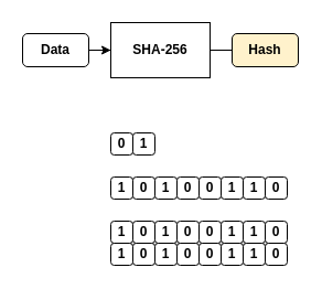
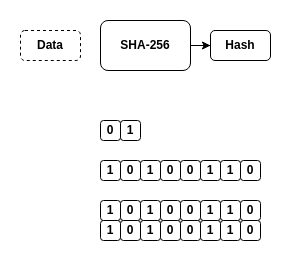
  <mxCell id="0" />
  <mxCell id="1" parent="0" />
- <mxCell id="2" value="" style="edgeStyle=orthogonalEdgeStyle;rounded=0;orthogonalLoop=1;jettySize=auto;html=1;endArrow=none;" edge="1" parent="1" source="3" target="6"><mxGeometry relative="1" as="geometry" /></mxCell>
- <mxCell id="3" value="SHA-256" style="whiteSpace=wrap;html=1;fontStyle=1;rounded=0;" parent="1" vertex="1"><mxGeometry x="100" y="20" width="90" height="50" as="geometry" /></mxCell>
- <mxCell id="4" value="" style="edgeStyle=orthogonalEdgeStyle;rounded=0;orthogonalLoop=1;jettySize=auto;html=1;" edge="1" parent="1" source="5" target="3"><mxGeometry relative="1" as="geometry" /></mxCell>
- <mxCell id="5" value="Data" style="rounded=1;whiteSpace=wrap;html=1;fontStyle=1" parent="1" vertex="1"><mxGeometry x="20" y="30" width="60" height="30" as="geometry" /></mxCell>
- <mxCell id="6" value="Hash" style="rounded=1;whiteSpace=wrap;html=1;fontStyle=1;fillColor=#fff2cc;" parent="1" vertex="1"><mxGeometry x="210" y="30" width="60" height="30" as="geometry" /></mxCell>
+ <mxCell id="2" value="" style="edgeStyle=orthogonalEdgeStyle;rounded=0;orthogonalLoop=1;jettySize=auto;html=1;" edge="1" parent="1" source="3" target="6"><mxGeometry relative="1" as="geometry" /></mxCell>
+ <mxCell id="3" value="SHA-256" style="rounded=1;whiteSpace=wrap;html=1;fontStyle=1" parent="1" vertex="1"><mxGeometry x="100" y="20" width="90" height="50" as="geometry" /></mxCell>
+ <mxCell id="5" value="Data" style="rounded=1;whiteSpace=wrap;html=1;fontStyle=1;dashed=1;" parent="1" vertex="1"><mxGeometry x="20" y="30" width="60" height="30" as="geometry" /></mxCell>
+ <mxCell id="6" value="Hash" style="rounded=1;whiteSpace=wrap;html=1;fontStyle=1" parent="1" vertex="1"><mxGeometry x="210" y="30" width="60" height="30" as="geometry" /></mxCell>
  <mxCell id="7" value="0" style="rounded=1;whiteSpace=wrap;html=1;fontStyle=1" vertex="1" parent="1"><mxGeometry x="100" y="120" width="20" height="20" as="geometry" /></mxCell>
  <mxCell id="8" value="1" style="rounded=1;whiteSpace=wrap;html=1;fontStyle=1" vertex="1" parent="1"><mxGeometry x="120" y="120" width="20" height="20" as="geometry" /></mxCell>
  <mxCell id="9" value="0" style="rounded=1;whiteSpace=wrap;html=1;fontStyle=1" vertex="1" parent="1"><mxGeometry x="160" y="160" width="20" height="20" as="geometry" /></mxCell>
  <mxCell id="10" value="1" style="rounded=1;whiteSpace=wrap;html=1;fontStyle=1" vertex="1" parent="1"><mxGeometry x="100" y="160" width="20" height="20" as="geometry" /></mxCell>
  <mxCell id="11" value="1" style="rounded=1;whiteSpace=wrap;html=1;fontStyle=1" vertex="1" parent="1"><mxGeometry x="140" y="160" width="20" height="20" as="geometry" /></mxCell>
  <mxCell id="12" value="0" style="rounded=1;whiteSpace=wrap;html=1;fontStyle=1" vertex="1" parent="1"><mxGeometry x="120" y="160" width="20" height="20" as="geometry" /></mxCell>
  <mxCell id="13" value="0" style="rounded=1;whiteSpace=wrap;html=1;fontStyle=1" vertex="1" parent="1"><mxGeometry x="240" y="160" width="20" height="20" as="geometry" /></mxCell>
  <mxCell id="14" value="0" style="rounded=1;whiteSpace=wrap;html=1;fontStyle=1" vertex="1" parent="1"><mxGeometry x="180" y="160" width="20" height="20" as="geometry" /></mxCell>
  <mxCell id="15" value="1" style="rounded=1;whiteSpace=wrap;html=1;fontStyle=1" vertex="1" parent="1"><mxGeometry x="220" y="160" width="20" height="20" as="geometry" /></mxCell>
  <mxCell id="16" value="1" style="rounded=1;whiteSpace=wrap;html=1;fontStyle=1" vertex="1" parent="1"><mxGeometry x="200" y="160" width="20" height="20" as="geometry" /></mxCell>
  <mxCell id="17" value="0" style="rounded=1;whiteSpace=wrap;html=1;fontStyle=1" vertex="1" parent="1"><mxGeometry x="160" y="200" width="20" height="20" as="geometry" /></mxCell>
  <mxCell id="18" value="1" style="rounded=1;whiteSpace=wrap;html=1;fontStyle=1" vertex="1" parent="1"><mxGeometry x="100" y="200" width="20" height="20" as="geometry" /></mxCell>
  <mxCell id="19" value="1" style="rounded=1;whiteSpace=wrap;html=1;fontStyle=1" vertex="1" parent="1"><mxGeometry x="140" y="200" width="20" height="20" as="geometry" /></mxCell>
  <mxCell id="20" value="0" style="rounded=1;whiteSpace=wrap;html=1;fontStyle=1" vertex="1" parent="1"><mxGeometry x="120" y="200" width="20" height="20" as="geometry" /></mxCell>
  <mxCell id="21" value="0" style="rounded=1;whiteSpace=wrap;html=1;fontStyle=1" vertex="1" parent="1"><mxGeometry x="240" y="200" width="20" height="20" as="geometry" /></mxCell>
  <mxCell id="22" value="0" style="rounded=1;whiteSpace=wrap;html=1;fontStyle=1" vertex="1" parent="1"><mxGeometry x="180" y="200" width="20" height="20" as="geometry" /></mxCell>
  <mxCell id="23" value="1" style="rounded=1;whiteSpace=wrap;html=1;fontStyle=1" vertex="1" parent="1"><mxGeometry x="220" y="200" width="20" height="20" as="geometry" /></mxCell>
  <mxCell id="24" value="1" style="rounded=1;whiteSpace=wrap;html=1;fontStyle=1" vertex="1" parent="1"><mxGeometry x="200" y="200" width="20" height="20" as="geometry" /></mxCell>
  <mxCell id="25" value="0" style="rounded=1;whiteSpace=wrap;html=1;fontStyle=1" vertex="1" parent="1"><mxGeometry x="160" y="220" width="20" height="20" as="geometry" /></mxCell>
  <mxCell id="26" value="1" style="rounded=1;whiteSpace=wrap;html=1;fontStyle=1" vertex="1" parent="1"><mxGeometry x="100" y="220" width="20" height="20" as="geometry" /></mxCell>
  <mxCell id="27" value="1" style="rounded=1;whiteSpace=wrap;html=1;fontStyle=1" vertex="1" parent="1"><mxGeometry x="140" y="220" width="20" height="20" as="geometry" /></mxCell>
  <mxCell id="28" value="0" style="rounded=1;whiteSpace=wrap;html=1;fontStyle=1" vertex="1" parent="1"><mxGeometry x="120" y="220" width="20" height="20" as="geometry" /></mxCell>
  <mxCell id="29" value="0" style="rounded=1;whiteSpace=wrap;html=1;fontStyle=1" vertex="1" parent="1"><mxGeometry x="240" y="220" width="20" height="20" as="geometry" /></mxCell>
  <mxCell id="30" value="0" style="rounded=1;whiteSpace=wrap;html=1;fontStyle=1" vertex="1" parent="1"><mxGeometry x="180" y="220" width="20" height="20" as="geometry" /></mxCell>
  <mxCell id="31" value="1" style="rounded=1;whiteSpace=wrap;html=1;fontStyle=1" vertex="1" parent="1"><mxGeometry x="220" y="220" width="20" height="20" as="geometry" /></mxCell>
  <mxCell id="32" value="1" style="rounded=1;whiteSpace=wrap;html=1;fontStyle=1" vertex="1" parent="1"><mxGeometry x="200" y="220" width="20" height="20" as="geometry" /></mxCell>
